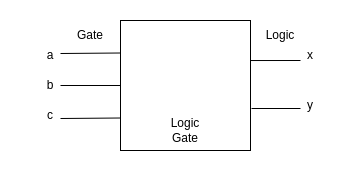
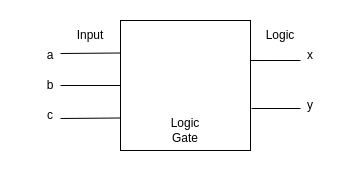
  <mxCell id="0" />
  <mxCell id="1" parent="0" />
  <mxCell id="2" value="" style="whiteSpace=wrap;html=1;aspect=fixed;" vertex="1" parent="1"><mxGeometry x="120" y="20" width="130" height="130" as="geometry" /></mxCell>
  <mxCell id="3" value="" style="endArrow=none;html=1;rounded=0;entryX=0;entryY=0.25;entryDx=0;entryDy=0;" edge="1" parent="1" target="2"><mxGeometry width="50" height="50" relative="1" as="geometry"><mxPoint x="60" y="53" as="sourcePoint" /><mxPoint x="230" y="90" as="targetPoint" /></mxGeometry></mxCell>
  <mxCell id="4" value="" style="endArrow=none;html=1;rounded=0;entryX=0;entryY=0.5;entryDx=0;entryDy=0;" edge="1" parent="1" target="2"><mxGeometry width="50" height="50" relative="1" as="geometry"><mxPoint x="60" y="85" as="sourcePoint" /><mxPoint x="230" y="90" as="targetPoint" /></mxGeometry></mxCell>
  <mxCell id="5" value="" style="endArrow=none;html=1;rounded=0;exitX=0;exitY=0.75;exitDx=0;exitDy=0;" edge="1" parent="1" source="2"><mxGeometry width="50" height="50" relative="1" as="geometry"><mxPoint x="180" y="140" as="sourcePoint" /><mxPoint x="60" y="118" as="targetPoint" /></mxGeometry></mxCell>
  <mxCell id="6" value="" style="endArrow=none;html=1;rounded=0;entryX=1;entryY=0.308;entryDx=0;entryDy=0;entryPerimeter=0;" edge="1" parent="1" target="2"><mxGeometry width="50" height="50" relative="1" as="geometry"><mxPoint x="300" y="60" as="sourcePoint" /><mxPoint x="230" y="90" as="targetPoint" /></mxGeometry></mxCell>
  <mxCell id="7" value="" style="endArrow=none;html=1;rounded=0;entryX=1.008;entryY=0.677;entryDx=0;entryDy=0;entryPerimeter=0;" edge="1" parent="1" target="2"><mxGeometry width="50" height="50" relative="1" as="geometry"><mxPoint x="300" y="108" as="sourcePoint" /><mxPoint x="230" y="90" as="targetPoint" /></mxGeometry></mxCell>
  <mxCell id="8" value="a" style="text;html=1;strokeColor=none;fillColor=none;align=center;verticalAlign=middle;whiteSpace=wrap;rounded=0;" vertex="1" parent="1"><mxGeometry x="20" y="40" width="60" height="30" as="geometry" /></mxCell>
  <mxCell id="9" value="b" style="text;html=1;strokeColor=none;fillColor=none;align=center;verticalAlign=middle;whiteSpace=wrap;rounded=0;" vertex="1" parent="1"><mxGeometry x="20" y="70" width="60" height="30" as="geometry" /></mxCell>
  <mxCell id="10" value="c" style="text;html=1;strokeColor=none;fillColor=none;align=center;verticalAlign=middle;whiteSpace=wrap;rounded=0;" vertex="1" parent="1"><mxGeometry x="20" y="100" width="60" height="30" as="geometry" /></mxCell>
  <mxCell id="11" value="x" style="text;html=1;strokeColor=none;fillColor=none;align=center;verticalAlign=middle;whiteSpace=wrap;rounded=0;" vertex="1" parent="1"><mxGeometry x="280" y="40" width="60" height="30" as="geometry" /></mxCell>
  <mxCell id="12" value="y" style="text;html=1;strokeColor=none;fillColor=none;align=center;verticalAlign=middle;whiteSpace=wrap;rounded=0;" vertex="1" parent="1"><mxGeometry x="280" y="90" width="60" height="30" as="geometry" /></mxCell>
- <mxCell id="13" value="Gate" style="text;html=1;strokeColor=none;fillColor=none;align=center;verticalAlign=middle;whiteSpace=wrap;rounded=0;" vertex="1" parent="1"><mxGeometry x="60" y="20" width="60" height="30" as="geometry" /></mxCell>
+ <mxCell id="13" value="Input" style="text;html=1;strokeColor=none;fillColor=none;align=center;verticalAlign=middle;whiteSpace=wrap;rounded=0;" vertex="1" parent="1"><mxGeometry x="60" y="20" width="60" height="30" as="geometry" /></mxCell>
  <mxCell id="14" value="Logic&lt;br&gt;" style="text;html=1;strokeColor=none;fillColor=none;align=center;verticalAlign=middle;whiteSpace=wrap;rounded=0;" vertex="1" parent="1"><mxGeometry x="250" y="20" width="60" height="30" as="geometry" /></mxCell>
  <mxCell id="15" value="Logic Gate&lt;br&gt;" style="text;html=1;strokeColor=none;fillColor=none;align=center;verticalAlign=middle;whiteSpace=wrap;rounded=0;" vertex="1" parent="1"><mxGeometry x="155" y="115" width="60" height="30" as="geometry" /></mxCell>
